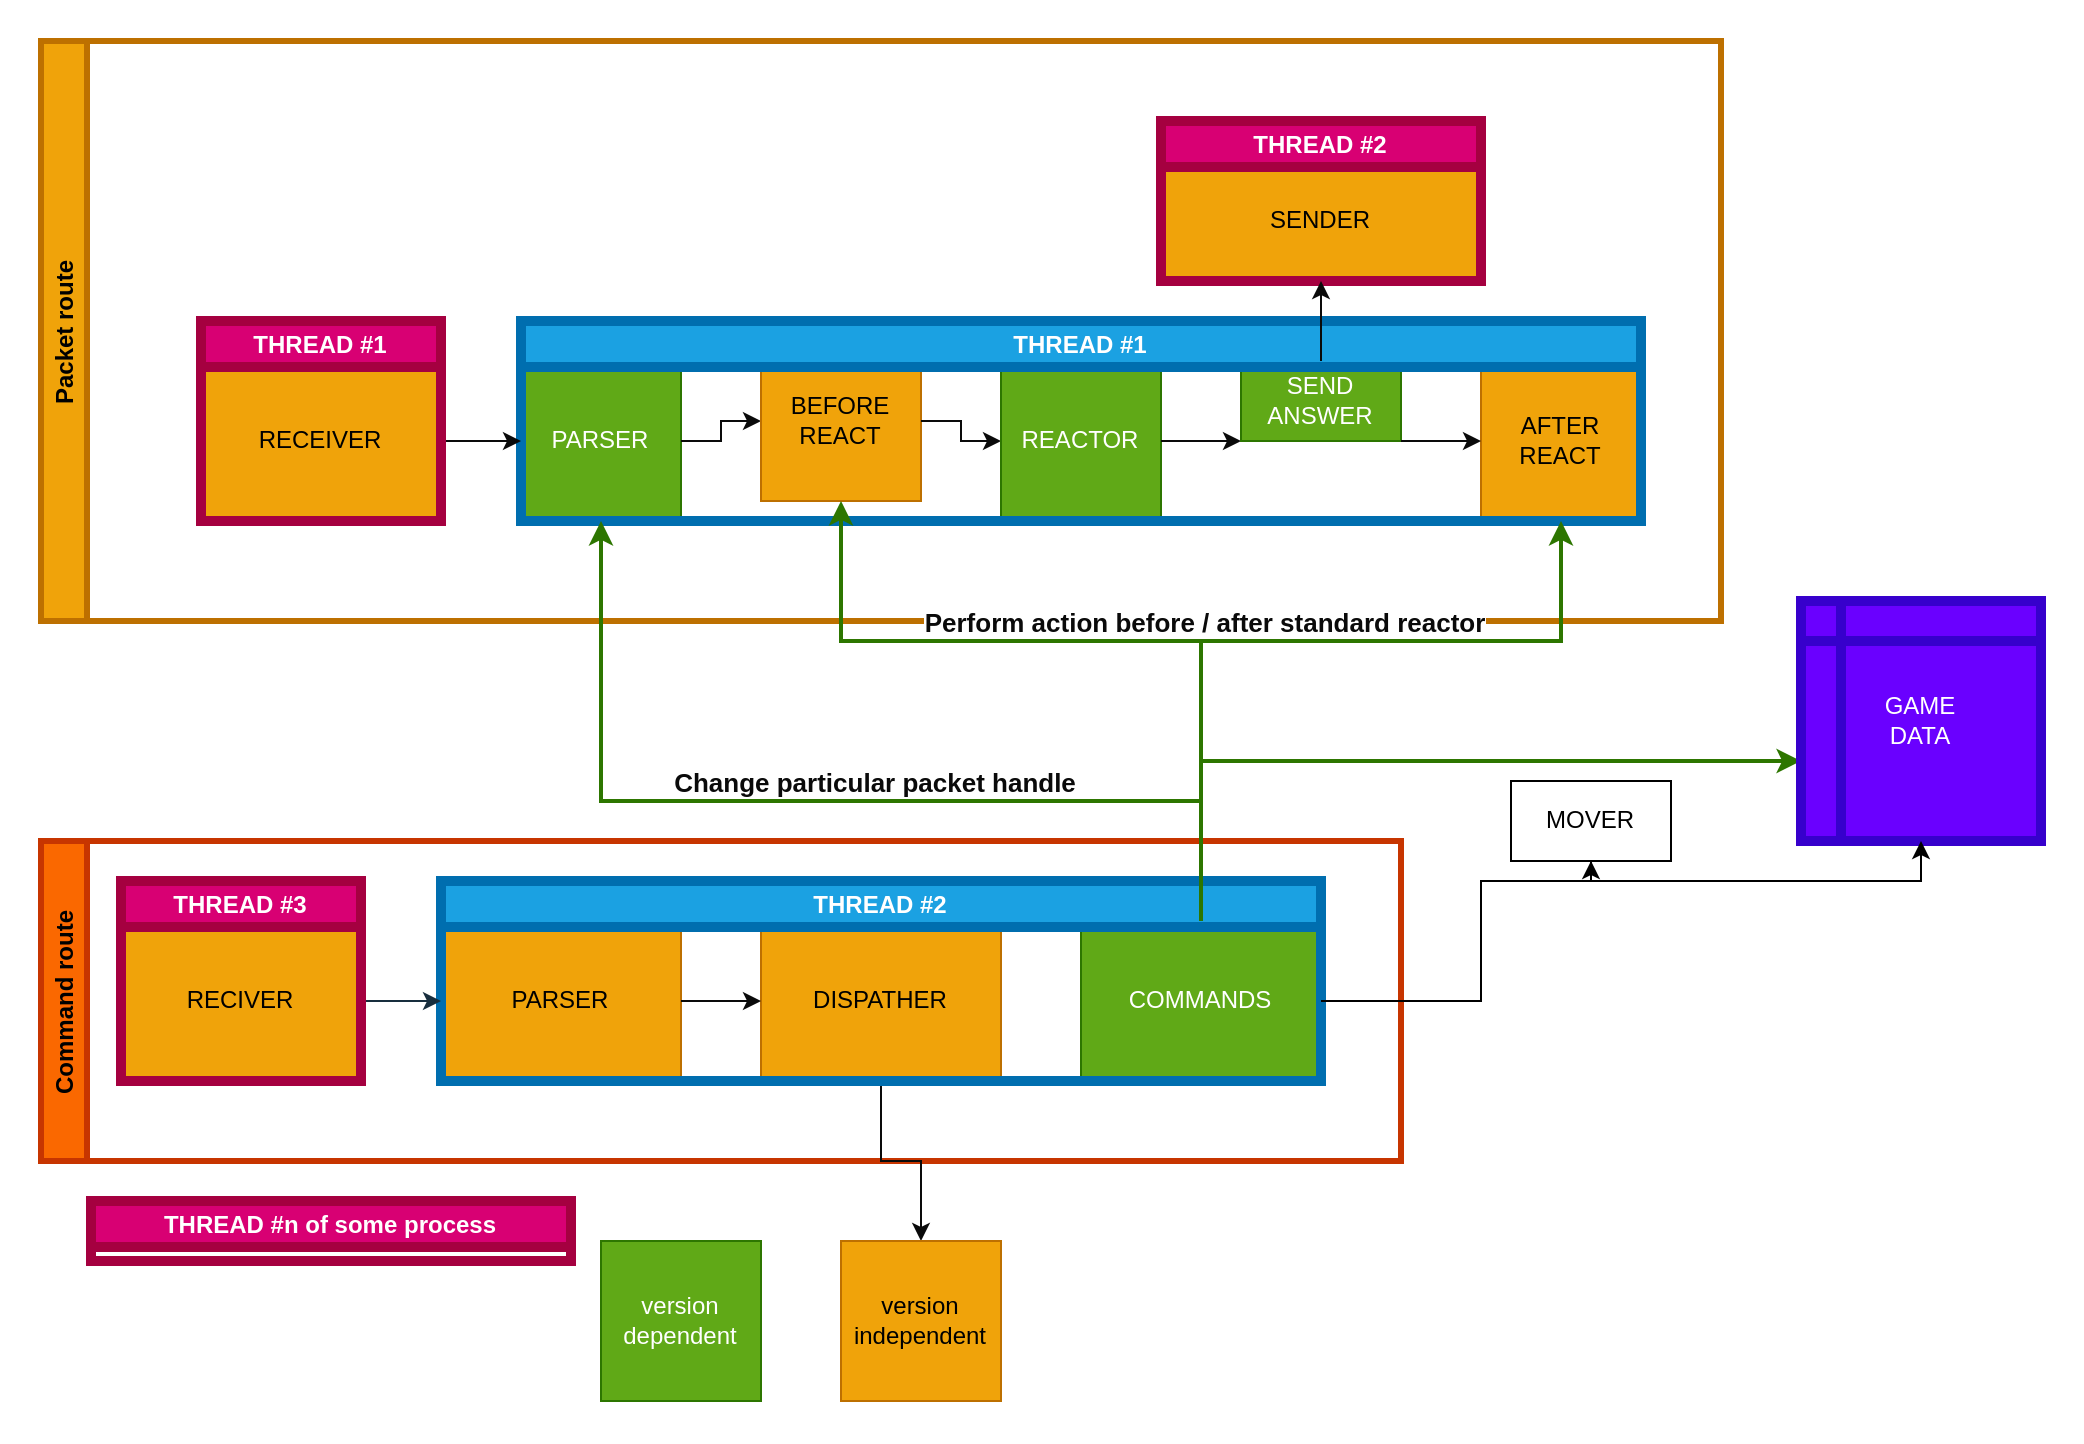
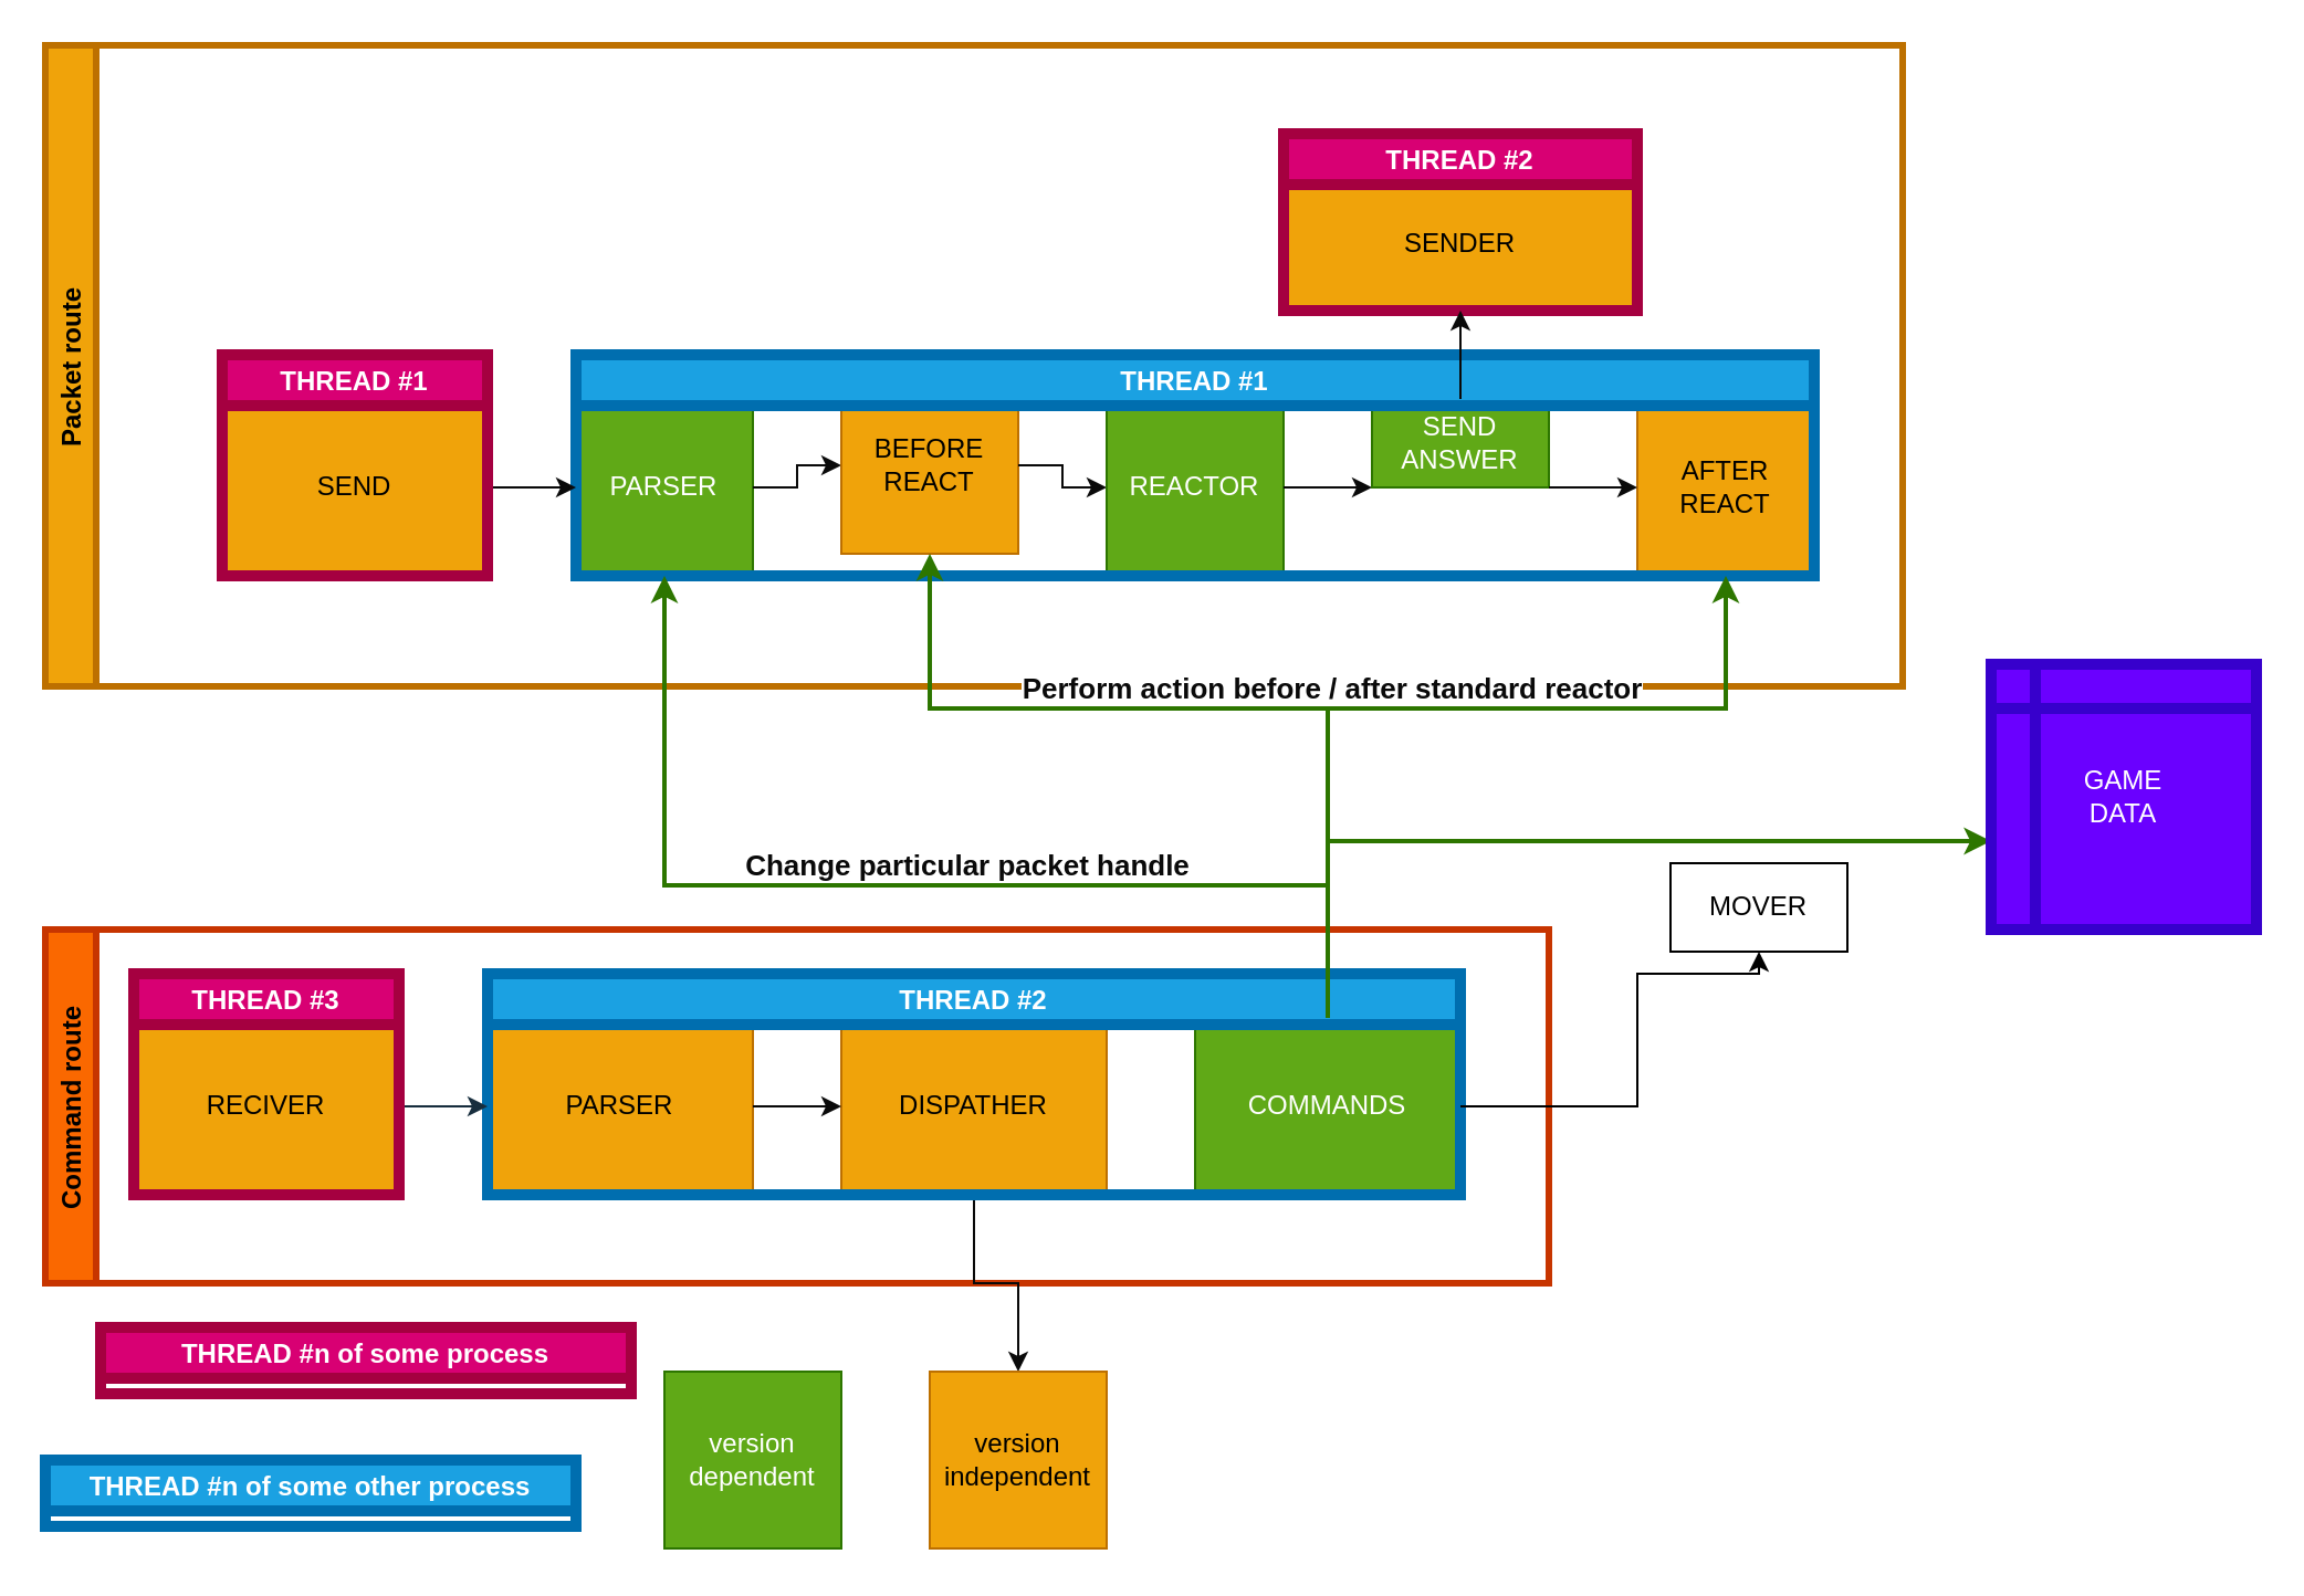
  <mxCell id="0" />
  <mxCell id="1" parent="0" />
  <mxCell id="2" value="Packet route" style="swimlane;horizontal=0;strokeColor=#BD7000;fillColor=#f0a30a;fontColor=#000000;strokeWidth=3;" parent="1" vertex="1"><mxGeometry y="20" width="840" height="290" as="geometry" x="20" /></mxCell>
  <mxCell id="3" value="PARSER" style="whiteSpace=wrap;html=1;fillColor=#60a917;strokeColor=#2D7600;fontColor=#ffffff;" parent="2" vertex="1"><mxGeometry x="240" y="160" width="80" height="80" as="geometry" /></mxCell>
  <mxCell id="4" value="" style="edgeStyle=orthogonalEdgeStyle;rounded=0;orthogonalLoop=1;jettySize=auto;html=1;strokeColor=#0A0A0A;" parent="2" source="3" target="5" edge="1"><mxGeometry relative="1" as="geometry" /></mxCell>
  <mxCell id="5" value="BEFORE&lt;br&gt;REACT" style="whiteSpace=wrap;html=1;fillColor=#f0a30a;strokeColor=#BD7000;fontColor=#000000;" parent="2" vertex="1"><mxGeometry x="360" y="150" width="80" height="80" as="geometry" /></mxCell>
  <mxCell id="6" value="" style="edgeStyle=orthogonalEdgeStyle;rounded=0;orthogonalLoop=1;jettySize=auto;html=1;strokeColor=#0A0A0A;" parent="2" source="5" target="7" edge="1"><mxGeometry relative="1" as="geometry" /></mxCell>
  <mxCell id="7" value="REACTOR" style="whiteSpace=wrap;html=1;fillColor=#60a917;strokeColor=#2D7600;fontColor=#ffffff;" parent="2" vertex="1"><mxGeometry x="480" y="160" width="80" height="80" as="geometry" /></mxCell>
  <mxCell id="8" value="AFTER&lt;br&gt;REACT" style="whiteSpace=wrap;html=1;fillColor=#f0a30a;strokeColor=#BD7000;fontColor=#000000;" parent="2" vertex="1"><mxGeometry x="720" y="160" width="80" height="80" as="geometry" /></mxCell>
  <mxCell id="9" value="" style="edgeStyle=orthogonalEdgeStyle;rounded=0;orthogonalLoop=1;jettySize=auto;html=1;strokeColor=#0A0A0A;entryX=0;entryY=1;entryDx=0;entryDy=0;" parent="2" target="11" edge="1"><mxGeometry relative="1" as="geometry"><mxPoint x="560" y="200" as="sourcePoint" /><Array as="points"><mxPoint x="590" y="200" /><mxPoint x="590" y="200" /></Array></mxGeometry></mxCell>
  <mxCell id="10" value="" style="group" parent="2" vertex="1" connectable="0"><mxGeometry x="600" y="160" width="80" height="80" as="geometry" /></mxCell>
  <mxCell id="11" value="SEND ANSWER" style="whiteSpace=wrap;html=1;fillColor=#60a917;strokeColor=#2D7600;fontColor=#ffffff;" parent="10" vertex="1"><mxGeometry width="80" height="40" as="geometry" /></mxCell>
  <mxCell id="12" value="" style="edgeStyle=orthogonalEdgeStyle;rounded=0;orthogonalLoop=1;jettySize=auto;html=1;strokeColor=#0A0A0A;" parent="2" source="11" target="8" edge="1"><mxGeometry relative="1" as="geometry"><Array as="points"><mxPoint x="690" y="200" /><mxPoint x="690" y="200" /></Array></mxGeometry></mxCell>
  <mxCell id="13" value="THREAD #1" style="swimlane;labelBackgroundColor=none;fontSize=12;fontColor=#ffffff;strokeColor=#006EAF;strokeWidth=5;fillColor=#1ba1e2;verticalAlign=middle;" parent="2" vertex="1"><mxGeometry x="240" y="140" width="560" height="100" as="geometry" /></mxCell>
- <mxCell id="14" value="RECEIVER" style="whiteSpace=wrap;html=1;fillColor=#f0a30a;strokeColor=#BD7000;fontColor=#000000;" parent="2" vertex="1"><mxGeometry x="80" y="160" width="120" height="80" as="geometry" /></mxCell>
+ <mxCell id="14" value="SEND" style="whiteSpace=wrap;html=1;fillColor=#f0a30a;strokeColor=#BD7000;fontColor=#000000;" parent="2" vertex="1"><mxGeometry x="80" y="160" width="120" height="80" as="geometry" /></mxCell>
  <mxCell id="15" value="" style="edgeStyle=orthogonalEdgeStyle;rounded=0;orthogonalLoop=1;jettySize=auto;html=1;strokeColor=#0A0A0A;" parent="2" source="14" edge="1" target="3"><mxGeometry relative="1" as="geometry"><mxPoint x="240" y="200" as="targetPoint" /></mxGeometry></mxCell>
  <mxCell id="16" value="THREAD #1" style="swimlane;labelBackgroundColor=none;fontSize=12;fontColor=#ffffff;strokeColor=#A50040;strokeWidth=5;fillColor=#d80073;verticalAlign=middle;startSize=23;" parent="2" vertex="1"><mxGeometry x="80" y="140" width="120" height="100" as="geometry" /></mxCell>
  <mxCell id="17" value="SENDER" style="whiteSpace=wrap;html=1;fillColor=#f0a30a;strokeColor=#BD7000;fontColor=#000000;" parent="2" vertex="1"><mxGeometry x="560" y="60" width="160" height="60" as="geometry" /></mxCell>
  <mxCell id="18" value="THREAD #2" style="swimlane;labelBackgroundColor=none;fontSize=12;fontColor=#ffffff;strokeColor=#A50040;strokeWidth=5;fillColor=#d80073;verticalAlign=middle;" parent="2" vertex="1"><mxGeometry x="560" y="40" width="160" height="80" as="geometry" /></mxCell>
  <mxCell id="19" value="" style="edgeStyle=orthogonalEdgeStyle;rounded=0;orthogonalLoop=1;jettySize=auto;html=1;fontColor=#0A0A0A;strokeColor=#0A0A0A;" parent="2" source="11" target="18" edge="1"><mxGeometry relative="1" as="geometry"><mxPoint x="640" y="120" as="targetPoint" /></mxGeometry></mxCell>
  <mxCell id="20" value="Command route" style="swimlane;horizontal=0;strokeColor=#C73500;fillColor=#fa6800;fontColor=#000000;strokeWidth=3;" parent="1" vertex="1"><mxGeometry y="420" width="680" height="160" as="geometry" x="20" /></mxCell>
  <mxCell id="21" style="edgeStyle=orthogonalEdgeStyle;orthogonalLoop=1;jettySize=auto;html=1;exitX=0.5;exitY=1;exitDx=0;exitDy=0;labelBackgroundColor=#EEEEEE;strokeColor=#182E3E;fontColor=#1A1A1A;" parent="20" edge="1"><mxGeometry relative="1" as="geometry"><mxPoint x="620" y="80" as="sourcePoint" /><mxPoint x="620" y="80" as="targetPoint" /></mxGeometry></mxCell>
  <mxCell id="22" value="COMMANDS" style="whiteSpace=wrap;html=1;fillColor=#60a917;strokeColor=#2D7600;fontColor=#ffffff;" parent="20" vertex="1"><mxGeometry x="520" y="40" width="120" height="80" as="geometry" /></mxCell>
  <mxCell id="23" value="" style="edgeStyle=orthogonalEdgeStyle;rounded=0;orthogonalLoop=1;jettySize=auto;html=1;strokeColor=#0A0A0A;" parent="20" source="24" target="42" edge="1"><mxGeometry relative="1" as="geometry" /></mxCell>
  <mxCell id="24" value="DISPATHER" style="whiteSpace=wrap;html=1;fillColor=#f0a30a;strokeColor=#BD7000;fontColor=#000000;" parent="20" vertex="1"><mxGeometry x="360" y="40" width="120" height="80" as="geometry" /></mxCell>
  <mxCell id="25" value="PARSER" style="whiteSpace=wrap;html=1;fillColor=#f0a30a;strokeColor=#BD7000;fontColor=#000000;" parent="20" vertex="1"><mxGeometry x="200" y="40" width="120" height="80" as="geometry" /></mxCell>
  <mxCell id="26" value="" style="edgeStyle=orthogonalEdgeStyle;rounded=0;orthogonalLoop=1;jettySize=auto;html=1;strokeColor=#0A0A0A;" parent="20" source="25" target="24" edge="1"><mxGeometry relative="1" as="geometry" /></mxCell>
  <mxCell id="27" value="THREAD #2" style="swimlane;labelBackgroundColor=none;fontSize=12;fontColor=#ffffff;strokeColor=#006EAF;strokeWidth=5;fillColor=#1ba1e2;verticalAlign=middle;startSize=23;" parent="20" vertex="1"><mxGeometry x="200" y="20" width="440" height="100" as="geometry" /></mxCell>
  <mxCell id="28" value="RECIVER" style="whiteSpace=wrap;html=1;fillColor=#f0a30a;fontColor=#000000;strokeColor=#BD7000;" parent="20" vertex="1"><mxGeometry x="40" y="40" width="120" height="80" as="geometry" /></mxCell>
  <mxCell id="29" value="" style="edgeStyle=orthogonalEdgeStyle;orthogonalLoop=1;jettySize=auto;html=1;labelBackgroundColor=#EEEEEE;strokeColor=#182E3E;fontColor=#1A1A1A;" parent="20" source="28" target="25" edge="1"><mxGeometry relative="1" as="geometry"><mxPoint x="70" y="80" as="targetPoint" /></mxGeometry></mxCell>
  <mxCell id="30" value="THREAD #3" style="swimlane;labelBackgroundColor=none;fontSize=12;fontColor=#ffffff;strokeColor=#A50040;strokeWidth=5;fillColor=#d80073;verticalAlign=middle;" parent="20" vertex="1"><mxGeometry x="40" y="20" width="120" height="100" as="geometry" /></mxCell>
  <mxCell id="31" value="" style="edgeStyle=orthogonalEdgeStyle;rounded=0;orthogonalLoop=1;jettySize=auto;html=1;strokeColor=#2D7600;fontStyle=0;fontSize=12;verticalAlign=middle;horizontal=1;fillColor=#60a917;strokeWidth=2;" parent="1" source="22" target="3" edge="1"><mxGeometry relative="1" as="geometry"><mxPoint x="300" y="260" as="targetPoint" /><Array as="points"><mxPoint x="600" y="400" /><mxPoint x="300" y="400" /></Array></mxGeometry></mxCell>
  <mxCell id="32" value="Change particular packet handle" style="edgeLabel;html=1;align=center;verticalAlign=middle;resizable=0;points=[];fontColor=#0A0A0A;labelBackgroundColor=#FFFFFF;fontStyle=1;fontSize=13;horizontal=1;" parent="31" vertex="1" connectable="0"><mxGeometry x="0.188" y="1" relative="1" as="geometry"><mxPoint x="73" y="-11" as="offset" /></mxGeometry></mxCell>
  <mxCell id="33" value="" style="group;fontStyle=0;fontSize=12;verticalAlign=middle;horizontal=1;" parent="1" vertex="1" connectable="0"><mxGeometry x="420" y="320" width="360" as="geometry" /></mxCell>
  <mxCell id="34" value="" style="edgeStyle=orthogonalEdgeStyle;rounded=0;orthogonalLoop=1;jettySize=auto;html=1;fontColor=#0A0A0A;strokeColor=#2D7600;fillColor=#60a917;strokeWidth=2;" parent="1" source="22" target="35" edge="1"><mxGeometry relative="1" as="geometry"><Array as="points"><mxPoint x="600" y="380" /></Array></mxGeometry></mxCell>
  <mxCell id="35" value="&#10;&#10;&lt;span style=&quot;color: rgb(255, 255, 255); font-family: helvetica; font-size: 12px; font-style: normal; font-weight: 400; letter-spacing: normal; text-align: center; text-indent: 0px; text-transform: none; word-spacing: 0px; display: inline; float: none;&quot;&gt;GAME&lt;/span&gt;&lt;br style=&quot;color: rgb(255, 255, 255); font-family: helvetica; font-size: 12px; font-style: normal; font-weight: 400; letter-spacing: normal; text-align: center; text-indent: 0px; text-transform: none; word-spacing: 0px;&quot;&gt;&lt;span style=&quot;color: rgb(255, 255, 255); font-family: helvetica; font-size: 12px; font-style: normal; font-weight: 400; letter-spacing: normal; text-align: center; text-indent: 0px; text-transform: none; word-spacing: 0px; display: inline; float: none;&quot;&gt;DATA&lt;/span&gt;&#10;&#10;" style="shape=internalStorage;whiteSpace=wrap;html=1;backgroundOutline=1;fontSize=12;fontColor=#ffffff;strokeColor=#3700CC;strokeWidth=5;fillColor=#6a00ff;verticalAlign=middle;labelBackgroundColor=none;" parent="1" vertex="1"><mxGeometry x="900" y="300" width="120" height="120" as="geometry" /></mxCell>
  <mxCell id="36" value="" style="edgeStyle=orthogonalEdgeStyle;rounded=0;orthogonalLoop=1;jettySize=auto;html=1;strokeColor=#2D7600;strokeWidth=2;fillColor=#60a917;" parent="1" source="22" target="8" edge="1"><mxGeometry relative="1" as="geometry"><mxPoint x="780" y="420" as="targetPoint" /><Array as="points"><mxPoint x="600" y="320" /><mxPoint x="780" y="320" /></Array></mxGeometry></mxCell>
  <mxCell id="37" value="" style="edgeStyle=orthogonalEdgeStyle;rounded=0;orthogonalLoop=1;jettySize=auto;html=1;fontColor=#0A0A0A;strokeColor=#2D7600;fillColor=#60a917;strokeWidth=2;" parent="1" source="22" target="5" edge="1"><mxGeometry relative="1" as="geometry"><mxPoint x="420" y="260" as="targetPoint" /><Array as="points"><mxPoint x="600" y="320" /><mxPoint x="420" y="320" /></Array></mxGeometry></mxCell>
  <mxCell id="38" value="Perform action before / after standard reactor" style="edgeLabel;html=1;align=center;verticalAlign=middle;resizable=0;points=[];fontColor=#0A0A0A;labelBackgroundColor=#FFFFFF;fontSize=13;fontStyle=1" parent="37" vertex="1" connectable="0"><mxGeometry x="0.441" y="-2" relative="1" as="geometry"><mxPoint x="142" y="-8" as="offset" /></mxGeometry></mxCell>
  <mxCell id="39" value="THREAD #n of some process" style="swimlane;strokeWidth=5;fillColor=#d80073;strokeColor=#A50040;fontColor=#ffffff;" vertex="1" parent="1"><mxGeometry x="45" y="600" width="240" height="30" as="geometry" /></mxCell>
+ <mxCell id="40" value="THREAD #n of some other process" style="swimlane;strokeWidth=5;fillColor=#1ba1e2;strokeColor=#006EAF;fontColor=#ffffff;" vertex="1" parent="1"><mxGeometry y="660" width="240" height="30" as="geometry" x="20" /></mxCell>
  <mxCell id="41" value="version&lt;br&gt;dependent" style="whiteSpace=wrap;html=1;aspect=fixed;strokeColor=#2D7600;strokeWidth=1;fillColor=#60a917;fontColor=#ffffff;" vertex="1" parent="1"><mxGeometry x="300" y="620" width="80" height="80" as="geometry" /></mxCell>
  <mxCell id="42" value="version&lt;br&gt;independent" style="whiteSpace=wrap;html=1;fillColor=#f0a30a;strokeColor=#BD7000;fontColor=#000000;" vertex="1" parent="1"><mxGeometry x="420" y="620" width="80" height="80" as="geometry" /></mxCell>
- <mxCell id="43" value="" style="edgeStyle=orthogonalEdgeStyle;rounded=0;orthogonalLoop=1;jettySize=auto;html=1;" edge="1" parent="1" source="45" target="35"><mxGeometry relative="1" as="geometry"><mxPoint x="830" y="465" as="sourcePoint" /><Array as="points"><mxPoint x="960" y="440" /></Array></mxGeometry></mxCell>
  <mxCell id="44" value="" style="edgeStyle=orthogonalEdgeStyle;rounded=0;orthogonalLoop=1;jettySize=auto;html=1;" edge="1" parent="1" source="22" target="45"><mxGeometry relative="1" as="geometry"><mxPoint x="740" y="465" as="targetPoint" /><Array as="points"><mxPoint x="740" y="500" /><mxPoint x="740" y="440" /></Array></mxGeometry></mxCell>
  <mxCell id="45" value="MOVER" style="rounded=0;whiteSpace=wrap;html=1;strokeColor=#000000;strokeWidth=1;fillColor=#ffffff;" vertex="1" parent="1"><mxGeometry x="755" y="390" width="80" height="40" as="geometry" /></mxCell>
